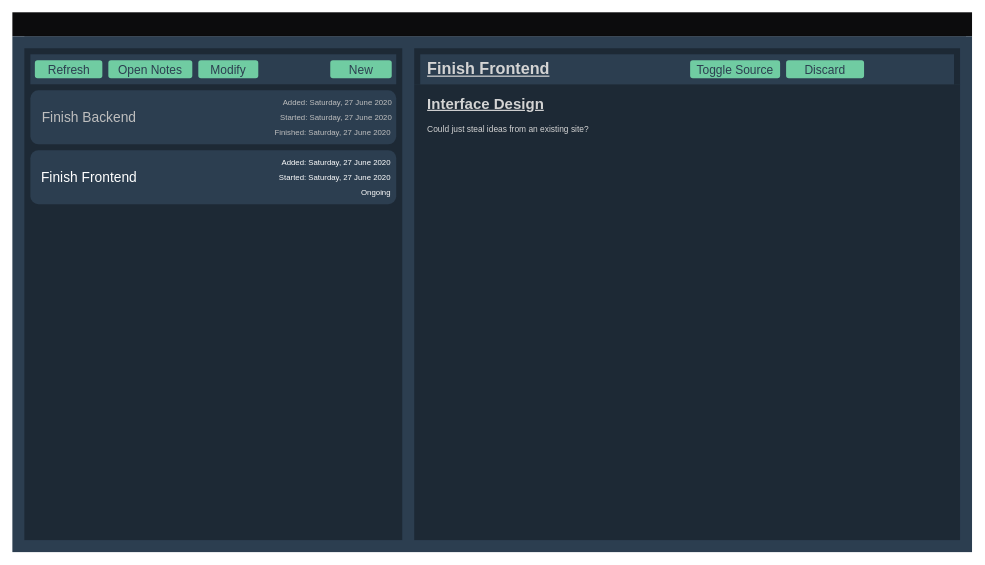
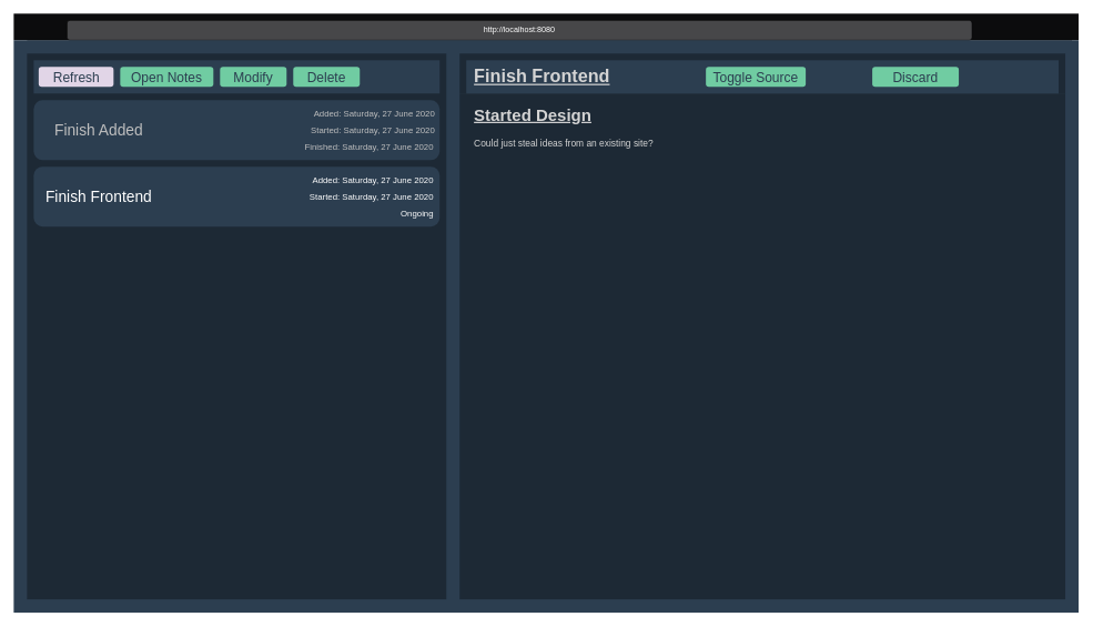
  <mxCell id="0" />
  <mxCell id="1" parent="0" />
  <mxCell id="2" value="" style="rounded=0;whiteSpace=wrap;html=1;fillColor=#0c0c0d;strokeColor=none;" parent="1" vertex="1"><mxGeometry width="1600" height="40" as="geometry" x="20" y="20" /></mxCell>
  <mxCell id="3" value="" style="endArrow=none;html=1;" parent="1" edge="1"><mxGeometry width="50" height="50" relative="1" as="geometry"><mxPoint x="40" y="60" as="sourcePoint" /><mxPoint x="1610" y="60" as="targetPoint" /></mxGeometry></mxCell>
+ <mxCell id="4" value="http://localhost:8080" style="rounded=1;whiteSpace=wrap;html=1;fillColor=#474749;fontColor=#FFFFFF;" parent="1" vertex="1"><mxGeometry x="100" y="30" width="1360" height="30" as="geometry" /></mxCell>
  <mxCell id="5" value="" style="rounded=0;whiteSpace=wrap;html=1;fillColor=#2C3E50;strokeColor=none;" parent="1" vertex="1"><mxGeometry y="60" width="1600" height="860" as="geometry" x="20" /></mxCell>
- <mxCell id="6" value="Interface Design" style="rounded=0;whiteSpace=wrap;html=1;fillColor=#1D2935;fontColor=#D4D4D4;align=left;verticalAlign=top;fontSize=25;fontStyle=5;spacingLeft=20;spacingTop=10;strokeColor=none;" parent="1" vertex="1"><mxGeometry x="690" y="140" width="910" height="760" as="geometry" /></mxCell>
+ <mxCell id="6" value="Started Design" style="rounded=0;whiteSpace=wrap;html=1;fillColor=#1D2935;fontColor=#D4D4D4;align=left;verticalAlign=top;fontSize=25;fontStyle=5;spacingLeft=20;spacingTop=10;strokeColor=none;" parent="1" vertex="1"><mxGeometry x="690" y="140" width="910" height="760" as="geometry" /></mxCell>
  <mxCell id="7" value="" style="rounded=0;whiteSpace=wrap;html=1;fillColor=#1D2935;fontColor=#FFFFFF;strokeColor=none;glass=0;comic=0;" parent="1" vertex="1"><mxGeometry x="40" y="80" width="630" height="820" as="geometry" /></mxCell>
  <mxCell id="8" value="" style="rounded=0;whiteSpace=wrap;html=1;fillColor=#1D2935;strokeColor=none;" vertex="1" parent="1"><mxGeometry x="690" y="80" width="910" height="60" as="geometry" /></mxCell>
  <mxCell id="9" value="" style="rounded=1;whiteSpace=wrap;html=1;fillColor=#2C3E50;fontSize=25;fontColor=#000000;strokeColor=none;glass=0;shadow=0;comic=0;" vertex="1" parent="1"><mxGeometry x="50" y="150" width="610" height="90" as="geometry" /></mxCell>
- <mxCell id="10" value="Finish Backend" style="text;html=1;strokeColor=none;fillColor=none;align=center;verticalAlign=middle;whiteSpace=wrap;rounded=0;fontSize=23;fontColor=#BFBFBF;" vertex="1" parent="1"><mxGeometry x="57.5" y="185" width="180" height="20" as="geometry" /></mxCell>
+ <mxCell id="10" value="Finish Added" style="text;html=1;strokeColor=none;fillColor=none;align=center;verticalAlign=middle;whiteSpace=wrap;rounded=0;fontSize=23;fontColor=#BFBFBF;" vertex="1" parent="1"><mxGeometry x="57.5" y="185" width="180" height="20" as="geometry" /></mxCell>
  <mxCell id="11" value="Added: Saturday, 27 June 2020" style="text;html=1;strokeColor=none;fillColor=none;align=right;verticalAlign=middle;whiteSpace=wrap;rounded=0;shadow=0;glass=0;comic=0;fontSize=13;fontColor=#BFBFBF;" vertex="1" parent="1"><mxGeometry x="410" y="160" width="245" height="20" as="geometry" /></mxCell>
  <mxCell id="12" value="Started: Saturday, 27 June 2020" style="text;html=1;strokeColor=none;fillColor=none;align=right;verticalAlign=middle;whiteSpace=wrap;rounded=0;shadow=0;glass=0;comic=0;fontSize=13;fontColor=#BFBFBF;" vertex="1" parent="1"><mxGeometry x="400" y="185" width="255" height="20" as="geometry" /></mxCell>
  <mxCell id="13" value="Finished: Saturday, 27 June 2020" style="text;html=1;strokeColor=none;fillColor=none;align=right;verticalAlign=middle;whiteSpace=wrap;rounded=0;shadow=0;glass=0;comic=0;fontSize=13;fontColor=#BFBFBF;" vertex="1" parent="1"><mxGeometry x="377.5" y="210" width="275" height="20" as="geometry" /></mxCell>
  <mxCell id="14" value="" style="rounded=0;whiteSpace=wrap;html=1;fillColor=#2C3E50;strokeColor=none;" vertex="1" parent="1"><mxGeometry x="700" y="90" width="890" height="50" as="geometry" /></mxCell>
  <mxCell id="15" value="Discard" style="rounded=1;whiteSpace=wrap;html=1;strokeColor=none;fillColor=#70cca2;fontSize=20;fontColor=#2C3E50;" vertex="1" parent="1"><mxGeometry x="1310" y="100" width="130" height="30" as="geometry" /></mxCell>
- <mxCell id="16" value="Toggle Source" style="rounded=1;whiteSpace=wrap;html=1;strokeColor=none;fillColor=#70cca2;fontSize=20;fontColor=#2C3E50;" vertex="1" parent="1"><mxGeometry x="1150" y="100" width="150" height="30" as="geometry" /></mxCell>
+ <mxCell id="16" value="Toggle Source" style="rounded=1;whiteSpace=wrap;html=1;strokeColor=none;fillColor=#70cca2;fontSize=20;fontColor=#2C3E50;" vertex="1" parent="1"><mxGeometry x="1060" y="100" width="150" height="30" as="geometry" /></mxCell>
  <mxCell id="17" value="" style="rounded=0;whiteSpace=wrap;html=1;fillColor=#2C3E50;strokeColor=none;" vertex="1" parent="1"><mxGeometry x="50" y="90" width="610" height="50" as="geometry" /></mxCell>
- <mxCell id="18" value="New" style="rounded=1;whiteSpace=wrap;html=1;strokeColor=none;fillColor=#70cca2;fontSize=20;fontColor=#2C3E50;" vertex="1" parent="1"><mxGeometry x="550" y="100" width="102.5" height="30" as="geometry" /></mxCell>
+ <mxCell id="19" value="Delete" style="rounded=1;whiteSpace=wrap;html=1;strokeColor=none;fillColor=#70cca2;fontSize=20;fontColor=#2C3E50;" vertex="1" parent="1"><mxGeometry x="440" y="100" width="100" height="30" as="geometry" /></mxCell>
  <mxCell id="20" value="Modify" style="rounded=1;whiteSpace=wrap;html=1;strokeColor=none;fillColor=#70cca2;fontSize=20;fontColor=#2C3E50;" vertex="1" parent="1"><mxGeometry x="330" y="100" width="100" height="30" as="geometry" /></mxCell>
- <mxCell id="21" value="Refresh" style="rounded=1;whiteSpace=wrap;html=1;strokeColor=none;fillColor=#70cca2;fontSize=20;fontColor=#2C3E50;" vertex="1" parent="1"><mxGeometry x="57.5" y="100" width="112.5" height="30" as="geometry" /></mxCell>
+ <mxCell id="21" value="Refresh" style="rounded=1;whiteSpace=wrap;html=1;strokeColor=none;fillColor=#e1d5e7;fontSize=20;fontColor=#2C3E50;" vertex="1" parent="1"><mxGeometry x="57.5" y="100" width="112.5" height="30" as="geometry" /></mxCell>
  <mxCell id="22" value="Could just steal ideas from an existing site?" style="text;html=1;strokeColor=none;fillColor=none;align=left;verticalAlign=top;whiteSpace=wrap;rounded=0;shadow=0;glass=0;comic=0;fontSize=14;fontColor=#D4D4D4;" vertex="1" parent="1"><mxGeometry x="710" y="200" width="880" height="80" as="geometry" /></mxCell>
  <mxCell id="23" value="" style="rounded=1;whiteSpace=wrap;html=1;fillColor=#2C3E50;fontSize=25;fontColor=#000000;strokeColor=none;glass=0;shadow=0;comic=0;" vertex="1" parent="1"><mxGeometry x="50" y="250" width="610" height="90" as="geometry" /></mxCell>
  <mxCell id="24" value="Finish Frontend" style="text;html=1;strokeColor=none;fillColor=none;align=center;verticalAlign=middle;whiteSpace=wrap;rounded=0;fontSize=23;fontColor=#FFFFFF;" vertex="1" parent="1"><mxGeometry x="57.5" y="285" width="180" height="20" as="geometry" /></mxCell>
  <mxCell id="25" value="Added: Saturday, 27 June 2020" style="text;html=1;strokeColor=none;fillColor=none;align=right;verticalAlign=middle;whiteSpace=wrap;rounded=0;shadow=0;glass=0;comic=0;fontSize=13;fontColor=#FFFFFF;" vertex="1" parent="1"><mxGeometry x="407.5" y="260" width="245" height="20" as="geometry" /></mxCell>
  <mxCell id="26" value="Started: Saturday, 27 June 2020" style="text;html=1;strokeColor=none;fillColor=none;align=right;verticalAlign=middle;whiteSpace=wrap;rounded=0;shadow=0;glass=0;comic=0;fontSize=13;fontColor=#FFFFFF;" vertex="1" parent="1"><mxGeometry x="397.5" y="285" width="255" height="20" as="geometry" /></mxCell>
  <mxCell id="27" value="Ongoing" style="text;html=1;strokeColor=none;fillColor=none;align=right;verticalAlign=middle;whiteSpace=wrap;rounded=0;shadow=0;glass=0;comic=0;fontSize=13;fontColor=#FFFFFF;" vertex="1" parent="1"><mxGeometry x="377.5" y="310" width="275" height="20" as="geometry" /></mxCell>
  <mxCell id="28" value="Finish Frontend" style="text;html=1;strokeColor=none;fillColor=none;align=left;verticalAlign=middle;whiteSpace=wrap;rounded=0;shadow=0;glass=0;comic=0;fontSize=27;fontColor=#D4D4D4;fontStyle=5" vertex="1" parent="1"><mxGeometry x="710" y="100" width="330" height="30" as="geometry" /></mxCell>
  <mxCell id="29" value="Open Notes" style="rounded=1;whiteSpace=wrap;html=1;strokeColor=none;fillColor=#70cca2;fontSize=20;fontColor=#2C3E50;" vertex="1" parent="1"><mxGeometry x="180" y="100" width="140" height="30" as="geometry" /></mxCell>
